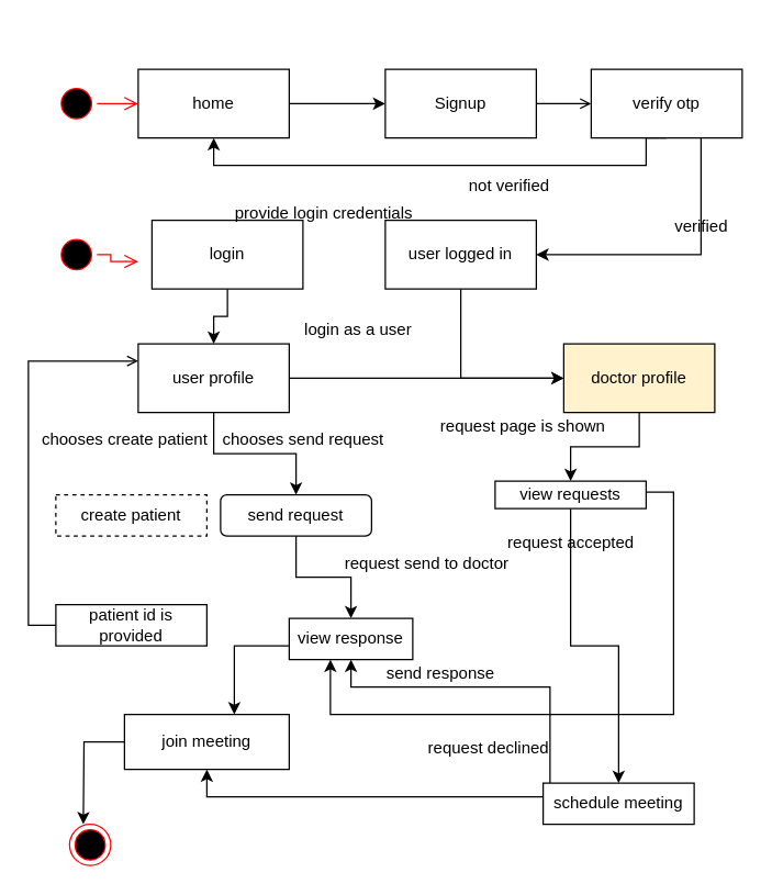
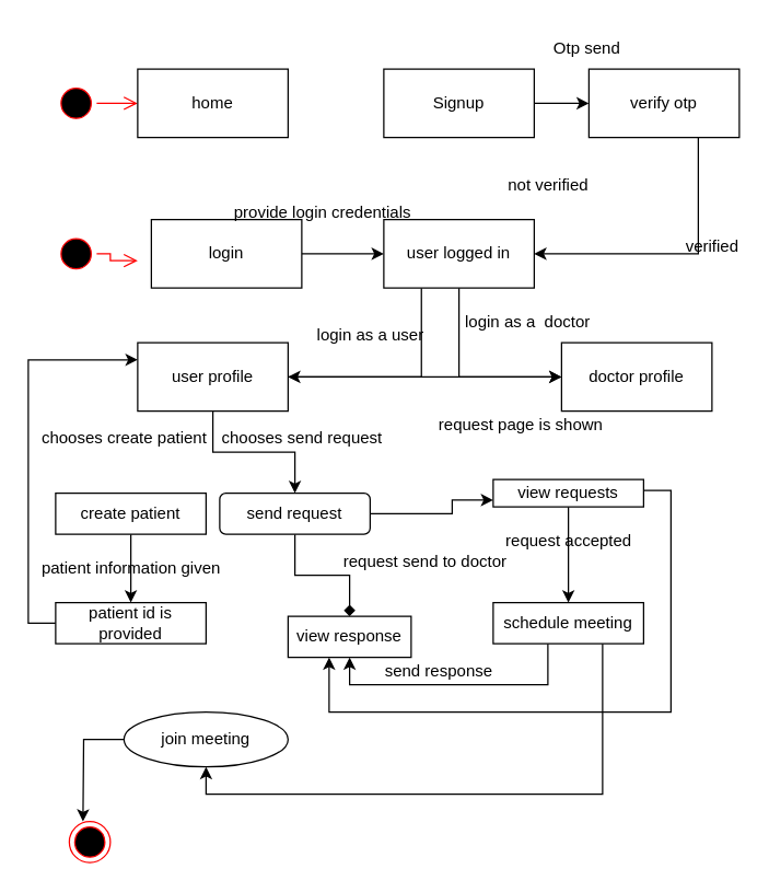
  <mxCell id="0" />
  <mxCell id="1" parent="0" />
  <mxCell id="2" value="" style="ellipse;html=1;shape=startState;fillColor=#000000;strokeColor=#ff0000;" vertex="1" parent="1"><mxGeometry x="40" y="60" width="30" height="30" as="geometry" /></mxCell>
  <mxCell id="3" value="" style="edgeStyle=orthogonalEdgeStyle;html=1;verticalAlign=bottom;endArrow=open;endSize=8;strokeColor=#ff0000;rounded=0;entryX=0;entryY=0.5;entryDx=0;entryDy=0;" edge="1" source="2" parent="1" target="5"><mxGeometry relative="1" as="geometry"><mxPoint x="90" y="75" as="targetPoint" /></mxGeometry></mxCell>
- <mxCell id="4" style="edgeStyle=orthogonalEdgeStyle;rounded=0;orthogonalLoop=1;jettySize=auto;html=1;" edge="1" parent="1" source="5" target="8"><mxGeometry relative="1" as="geometry" /></mxCell>
  <mxCell id="5" value="home" style="html=1;whiteSpace=wrap;" vertex="1" parent="1"><mxGeometry x="100" y="50" width="110" height="50" as="geometry" /></mxCell>
- <mxCell id="6" style="edgeStyle=orthogonalEdgeStyle;rounded=0;orthogonalLoop=1;jettySize=auto;html=1;entryX=0.5;entryY=1;entryDx=0;entryDy=0;exitX=0.5;exitY=1;exitDx=0;exitDy=0;" edge="1" parent="1" source="11" target="5"><mxGeometry relative="1" as="geometry"><mxPoint x="420" y="120" as="sourcePoint" /><Array as="points"><mxPoint x="470" y="100" /><mxPoint x="470" y="120" /><mxPoint x="155" y="120" /></Array></mxGeometry></mxCell>
- <mxCell id="7" style="edgeStyle=orthogonalEdgeStyle;rounded=0;orthogonalLoop=1;jettySize=auto;html=1;entryX=0;entryY=0.5;entryDx=0;entryDy=0;endArrow=open;" edge="1" parent="1" source="8" target="11"><mxGeometry relative="1" as="geometry" /></mxCell>
+ <mxCell id="7" style="edgeStyle=orthogonalEdgeStyle;rounded=0;orthogonalLoop=1;jettySize=auto;html=1;entryX=0;entryY=0.5;entryDx=0;entryDy=0;" edge="1" parent="1" source="8" target="11"><mxGeometry relative="1" as="geometry" /></mxCell>
  <mxCell id="8" value="Signup" style="html=1;whiteSpace=wrap;" vertex="1" parent="1"><mxGeometry x="280" y="50" width="110" height="50" as="geometry" /></mxCell>
- <mxCell id="9" value="not verified" style="text;html=1;align=center;verticalAlign=middle;resizable=0;points=[];autosize=1;strokeColor=none;fillColor=none;" vertex="1" parent="1"><mxGeometry x="330" y="120" width="80" height="30" as="geometry" /></mxCell>
+ <mxCell id="9" value="not verified" style="text;html=1;align=center;verticalAlign=middle;resizable=0;points=[];autosize=1;strokeColor=none;fillColor=none;" vertex="1" parent="1"><mxGeometry x="360" y="120" width="80" height="30" as="geometry" /></mxCell>
  <mxCell id="10" value="" style="edgeStyle=orthogonalEdgeStyle;rounded=0;orthogonalLoop=1;jettySize=auto;html=1;entryX=1;entryY=0.5;entryDx=0;entryDy=0;" edge="1" parent="1" source="11" target="20"><mxGeometry relative="1" as="geometry"><mxPoint x="580" y="75" as="targetPoint" /><Array as="points"><mxPoint x="510" y="185" /></Array></mxGeometry></mxCell>
  <mxCell id="11" value="verify otp" style="html=1;whiteSpace=wrap;" vertex="1" parent="1"><mxGeometry x="430" y="50" width="110" height="50" as="geometry" /></mxCell>
- <mxCell id="13" value="verified" style="text;html=1;align=center;verticalAlign=middle;resizable=0;points=[];autosize=1;strokeColor=none;fillColor=none;" vertex="1" parent="1"><mxGeometry x="480" y="150" width="60" height="30" as="geometry" /></mxCell>
+ <mxCell id="12" value="Otp send&amp;nbsp;" style="text;html=1;align=center;verticalAlign=middle;resizable=0;points=[];autosize=1;strokeColor=none;fillColor=none;" vertex="1" parent="1"><mxGeometry x="390" y="20" width="80" height="30" as="geometry" /></mxCell>
+ <mxCell id="13" value="verified" style="text;html=1;align=center;verticalAlign=middle;resizable=0;points=[];autosize=1;strokeColor=none;fillColor=none;" vertex="1" parent="1"><mxGeometry x="490" y="165" width="60" height="30" as="geometry" /></mxCell>
  <mxCell id="14" value="" style="ellipse;html=1;shape=startState;fillColor=#000000;strokeColor=#ff0000;" vertex="1" parent="1"><mxGeometry x="40" y="170" width="30" height="30" as="geometry" /></mxCell>
  <mxCell id="15" value="" style="edgeStyle=orthogonalEdgeStyle;html=1;verticalAlign=bottom;endArrow=open;endSize=8;strokeColor=#ff0000;rounded=0;exitX=1;exitY=0.5;exitDx=0;exitDy=0;" edge="1" parent="1" source="14"><mxGeometry relative="1" as="geometry"><mxPoint x="100" y="190" as="targetPoint" /><mxPoint x="80" y="85" as="sourcePoint" /><Array as="points"><mxPoint x="80" y="185" /><mxPoint x="80" y="190" /></Array></mxGeometry></mxCell>
- <mxCell id="16" value="" style="edgeStyle=orthogonalEdgeStyle;rounded=0;orthogonalLoop=1;jettySize=auto;html=1;" edge="1" parent="1" source="17" target="24"><mxGeometry relative="1" as="geometry" /></mxCell>
+ <mxCell id="16" value="" style="edgeStyle=orthogonalEdgeStyle;rounded=0;orthogonalLoop=1;jettySize=auto;html=1;" edge="1" parent="1" source="17" target="20"><mxGeometry relative="1" as="geometry" /></mxCell>
  <mxCell id="17" value="login" style="html=1;whiteSpace=wrap;" vertex="1" parent="1"><mxGeometry x="110" y="160" width="110" height="50" as="geometry" /></mxCell>
+ <mxCell id="18" style="edgeStyle=orthogonalEdgeStyle;rounded=0;orthogonalLoop=1;jettySize=auto;html=1;exitX=0.25;exitY=1;exitDx=0;exitDy=0;entryX=1;entryY=0.5;entryDx=0;entryDy=0;" edge="1" parent="1" source="20" target="24"><mxGeometry relative="1" as="geometry" /></mxCell>
  <mxCell id="19" style="edgeStyle=orthogonalEdgeStyle;rounded=0;orthogonalLoop=1;jettySize=auto;html=1;exitX=0.5;exitY=1;exitDx=0;exitDy=0;entryX=0;entryY=0.5;entryDx=0;entryDy=0;" edge="1" parent="1" source="20" target="26"><mxGeometry relative="1" as="geometry" /></mxCell>
  <mxCell id="20" value="user logged in" style="html=1;whiteSpace=wrap;" vertex="1" parent="1"><mxGeometry x="280" y="160" width="110" height="50" as="geometry" /></mxCell>
  <mxCell id="21" value="provide login credentials" style="text;html=1;align=center;verticalAlign=middle;resizable=0;points=[];autosize=1;strokeColor=none;fillColor=none;" vertex="1" parent="1"><mxGeometry x="160" y="140" width="150" height="30" as="geometry" /></mxCell>
  <mxCell id="22" style="edgeStyle=orthogonalEdgeStyle;rounded=0;orthogonalLoop=1;jettySize=auto;html=1;" edge="1" parent="1" source="24" target="26"><mxGeometry relative="1" as="geometry" /></mxCell>
  <mxCell id="23" style="edgeStyle=orthogonalEdgeStyle;rounded=0;orthogonalLoop=1;jettySize=auto;html=1;" edge="1" parent="1" source="24" target="33"><mxGeometry relative="1" as="geometry" /></mxCell>
  <mxCell id="24" value="user profile" style="html=1;whiteSpace=wrap;" vertex="1" parent="1"><mxGeometry x="100" y="250" width="110" height="50" as="geometry" /></mxCell>
- <mxCell id="25" style="edgeStyle=orthogonalEdgeStyle;rounded=0;orthogonalLoop=1;jettySize=auto;html=1;" edge="1" parent="1" source="26" target="41"><mxGeometry relative="1" as="geometry" /></mxCell>
- <mxCell id="26" value="doctor profile" style="html=1;whiteSpace=wrap;fillColor=#fff2cc;" vertex="1" parent="1"><mxGeometry x="410" y="250" width="110" height="50" as="geometry" /></mxCell>
- <mxCell id="28" value="create patient" style="html=1;whiteSpace=wrap;dashed=1;" vertex="1" parent="1"><mxGeometry x="40" y="360" width="110" height="30" as="geometry" /></mxCell>
- <mxCell id="29" value="login as a user" style="text;html=1;align=center;verticalAlign=middle;resizable=0;points=[];autosize=1;strokeColor=none;fillColor=none;" vertex="1" parent="1"><mxGeometry x="210" y="225" width="100" height="30" as="geometry" /></mxCell>
- <mxCell id="32" style="edgeStyle=orthogonalEdgeStyle;rounded=0;orthogonalLoop=1;jettySize=auto;html=1;exitX=0.5;exitY=1;exitDx=0;exitDy=0;entryX=0.5;entryY=0;entryDx=0;entryDy=0;" edge="1" parent="1" source="33" target="49"><mxGeometry relative="1" as="geometry" /></mxCell>
+ <mxCell id="26" value="doctor profile" style="html=1;whiteSpace=wrap;" vertex="1" parent="1"><mxGeometry x="410" y="250" width="110" height="50" as="geometry" /></mxCell>
+ <mxCell id="27" style="edgeStyle=orthogonalEdgeStyle;rounded=0;orthogonalLoop=1;jettySize=auto;html=1;entryX=0.5;entryY=0;entryDx=0;entryDy=0;" edge="1" parent="1" source="28" target="37"><mxGeometry relative="1" as="geometry" /></mxCell>
+ <mxCell id="28" value="create patient" style="html=1;whiteSpace=wrap;" vertex="1" parent="1"><mxGeometry x="40" y="360" width="110" height="30" as="geometry" /></mxCell>
+ <mxCell id="29" value="login as a user" style="text;html=1;align=center;verticalAlign=middle;resizable=0;points=[];autosize=1;strokeColor=none;fillColor=none;" vertex="1" parent="1"><mxGeometry x="220" y="230" width="100" height="30" as="geometry" /></mxCell>
+ <mxCell id="30" value="login as a&amp;nbsp; doctor" style="text;html=1;align=center;verticalAlign=middle;resizable=0;points=[];autosize=1;strokeColor=none;fillColor=none;" vertex="1" parent="1"><mxGeometry x="330" y="220" width="110" height="30" as="geometry" /></mxCell>
+ <mxCell id="31" style="edgeStyle=orthogonalEdgeStyle;rounded=0;orthogonalLoop=1;jettySize=auto;html=1;" edge="1" parent="1" source="33" target="41"><mxGeometry relative="1" as="geometry"><Array as="points"><mxPoint x="330" y="375" /><mxPoint x="330" y="365" /></Array></mxGeometry></mxCell>
+ <mxCell id="32" style="edgeStyle=orthogonalEdgeStyle;rounded=0;orthogonalLoop=1;jettySize=auto;html=1;exitX=0.5;exitY=1;exitDx=0;exitDy=0;entryX=0.5;entryY=0;entryDx=0;entryDy=0;endArrow=diamond;" edge="1" parent="1" source="33" target="49"><mxGeometry relative="1" as="geometry" /></mxCell>
  <mxCell id="33" value="send request" style="html=1;whiteSpace=wrap;rounded=1;" vertex="1" parent="1"><mxGeometry x="160" y="360" width="110" height="30" as="geometry" /></mxCell>
  <mxCell id="34" value="chooses create patient" style="text;html=1;align=center;verticalAlign=middle;resizable=0;points=[];autosize=1;strokeColor=none;fillColor=none;" vertex="1" parent="1"><mxGeometry x="20" y="305" width="140" height="30" as="geometry" /></mxCell>
  <mxCell id="35" value="chooses send request" style="text;html=1;align=center;verticalAlign=middle;resizable=0;points=[];autosize=1;strokeColor=none;fillColor=none;" vertex="1" parent="1"><mxGeometry x="150" y="305" width="140" height="30" as="geometry" /></mxCell>
- <mxCell id="36" style="edgeStyle=orthogonalEdgeStyle;rounded=0;orthogonalLoop=1;jettySize=auto;html=1;entryX=0;entryY=0.25;entryDx=0;entryDy=0;endArrow=open;" edge="1" parent="1" source="37" target="24"><mxGeometry relative="1" as="geometry"><Array as="points"><mxPoint x="20" y="455" /><mxPoint x="20" y="263" /></Array></mxGeometry></mxCell>
+ <mxCell id="36" style="edgeStyle=orthogonalEdgeStyle;rounded=0;orthogonalLoop=1;jettySize=auto;html=1;entryX=0;entryY=0.25;entryDx=0;entryDy=0;" edge="1" parent="1" source="37" target="24"><mxGeometry relative="1" as="geometry"><Array as="points"><mxPoint x="20" y="455" /><mxPoint x="20" y="263" /></Array></mxGeometry></mxCell>
  <mxCell id="37" value="patient id is provided" style="html=1;whiteSpace=wrap;" vertex="1" parent="1"><mxGeometry x="40" y="440" width="110" height="30" as="geometry" /></mxCell>
+ <mxCell id="38" value="patient information given" style="text;html=1;align=center;verticalAlign=middle;resizable=0;points=[];autosize=1;strokeColor=none;fillColor=none;" vertex="1" parent="1"><mxGeometry x="20" y="400" width="150" height="30" as="geometry" /></mxCell>
  <mxCell id="39" value="" style="edgeStyle=orthogonalEdgeStyle;rounded=0;orthogonalLoop=1;jettySize=auto;html=1;" edge="1" parent="1" source="41" target="46"><mxGeometry relative="1" as="geometry" /></mxCell>
  <mxCell id="40" style="edgeStyle=orthogonalEdgeStyle;rounded=0;orthogonalLoop=1;jettySize=auto;html=1;exitX=1;exitY=0.25;exitDx=0;exitDy=0;" edge="1" parent="1" source="41" target="49"><mxGeometry relative="1" as="geometry"><Array as="points"><mxPoint x="490" y="358" /><mxPoint x="490" y="520" /><mxPoint x="240" y="520" /></Array></mxGeometry></mxCell>
  <mxCell id="41" value="view requests" style="html=1;whiteSpace=wrap;" vertex="1" parent="1"><mxGeometry x="360" y="350" width="110" height="20" as="geometry" /></mxCell>
  <mxCell id="42" value="request send to doctor" style="text;html=1;align=center;verticalAlign=middle;resizable=0;points=[];autosize=1;strokeColor=none;fillColor=none;" vertex="1" parent="1"><mxGeometry x="240" y="395" width="140" height="30" as="geometry" /></mxCell>
  <mxCell id="43" value="request page is shown" style="text;html=1;align=center;verticalAlign=middle;resizable=0;points=[];autosize=1;strokeColor=none;fillColor=none;" vertex="1" parent="1"><mxGeometry x="310" y="295" width="140" height="30" as="geometry" /></mxCell>
  <mxCell id="44" style="edgeStyle=orthogonalEdgeStyle;rounded=0;orthogonalLoop=1;jettySize=auto;html=1;entryX=0.5;entryY=1;entryDx=0;entryDy=0;" edge="1" parent="1" source="46" target="49"><mxGeometry relative="1" as="geometry"><Array as="points"><mxPoint x="400" y="500" /><mxPoint x="255" y="500" /></Array></mxGeometry></mxCell>
  <mxCell id="45" style="edgeStyle=orthogonalEdgeStyle;rounded=0;orthogonalLoop=1;jettySize=auto;html=1;entryX=0.5;entryY=1;entryDx=0;entryDy=0;" edge="1" parent="1" source="46" target="53"><mxGeometry relative="1" as="geometry"><Array as="points"><mxPoint x="440" y="580" /><mxPoint x="150" y="580" /></Array></mxGeometry></mxCell>
- <mxCell id="46" value="schedule meeting" style="html=1;whiteSpace=wrap;" vertex="1" parent="1"><mxGeometry x="395" y="570" width="110" height="30" as="geometry" /></mxCell>
+ <mxCell id="46" value="schedule meeting" style="html=1;whiteSpace=wrap;" vertex="1" parent="1"><mxGeometry x="360" y="440" width="110" height="30" as="geometry" /></mxCell>
  <mxCell id="47" value="request accepted" style="text;html=1;align=center;verticalAlign=middle;resizable=0;points=[];autosize=1;strokeColor=none;fillColor=none;" vertex="1" parent="1"><mxGeometry x="355" y="380" width="120" height="30" as="geometry" /></mxCell>
- <mxCell id="48" style="edgeStyle=orthogonalEdgeStyle;rounded=0;orthogonalLoop=1;jettySize=auto;html=1;" edge="1" parent="1" source="49" target="53"><mxGeometry relative="1" as="geometry"><Array as="points"><mxPoint x="170" y="470" /></Array></mxGeometry></mxCell>
  <mxCell id="49" value="view response" style="whiteSpace=wrap;html=1;" vertex="1" parent="1"><mxGeometry x="210" y="450" width="90" height="30" as="geometry" /></mxCell>
  <mxCell id="50" value="send response" style="text;html=1;align=center;verticalAlign=middle;resizable=0;points=[];autosize=1;strokeColor=none;fillColor=none;" vertex="1" parent="1"><mxGeometry x="270" y="475" width="100" height="30" as="geometry" /></mxCell>
- <mxCell id="51" value="request declined" style="text;html=1;align=center;verticalAlign=middle;resizable=0;points=[];autosize=1;strokeColor=none;fillColor=none;" vertex="1" parent="1"><mxGeometry x="300" y="530" width="110" height="30" as="geometry" /></mxCell>
  <mxCell id="52" style="edgeStyle=orthogonalEdgeStyle;rounded=0;orthogonalLoop=1;jettySize=auto;html=1;" edge="1" parent="1" source="53"><mxGeometry relative="1" as="geometry"><mxPoint x="60" y="600" as="targetPoint" /></mxGeometry></mxCell>
- <mxCell id="53" value="join meeting" style="whiteSpace=wrap;html=1;" vertex="1" parent="1"><mxGeometry x="90" y="520" width="120" height="40" as="geometry" /></mxCell>
+ <mxCell id="53" value="join meeting" style="ellipse;whiteSpace=wrap;html=1;" vertex="1" parent="1"><mxGeometry x="90" y="520" width="120" height="40" as="geometry" /></mxCell>
  <mxCell id="54" value="" style="ellipse;html=1;shape=endState;fillColor=#000000;strokeColor=#ff0000;" vertex="1" parent="1"><mxGeometry x="50" y="600" width="30" height="30" as="geometry" /></mxCell>
